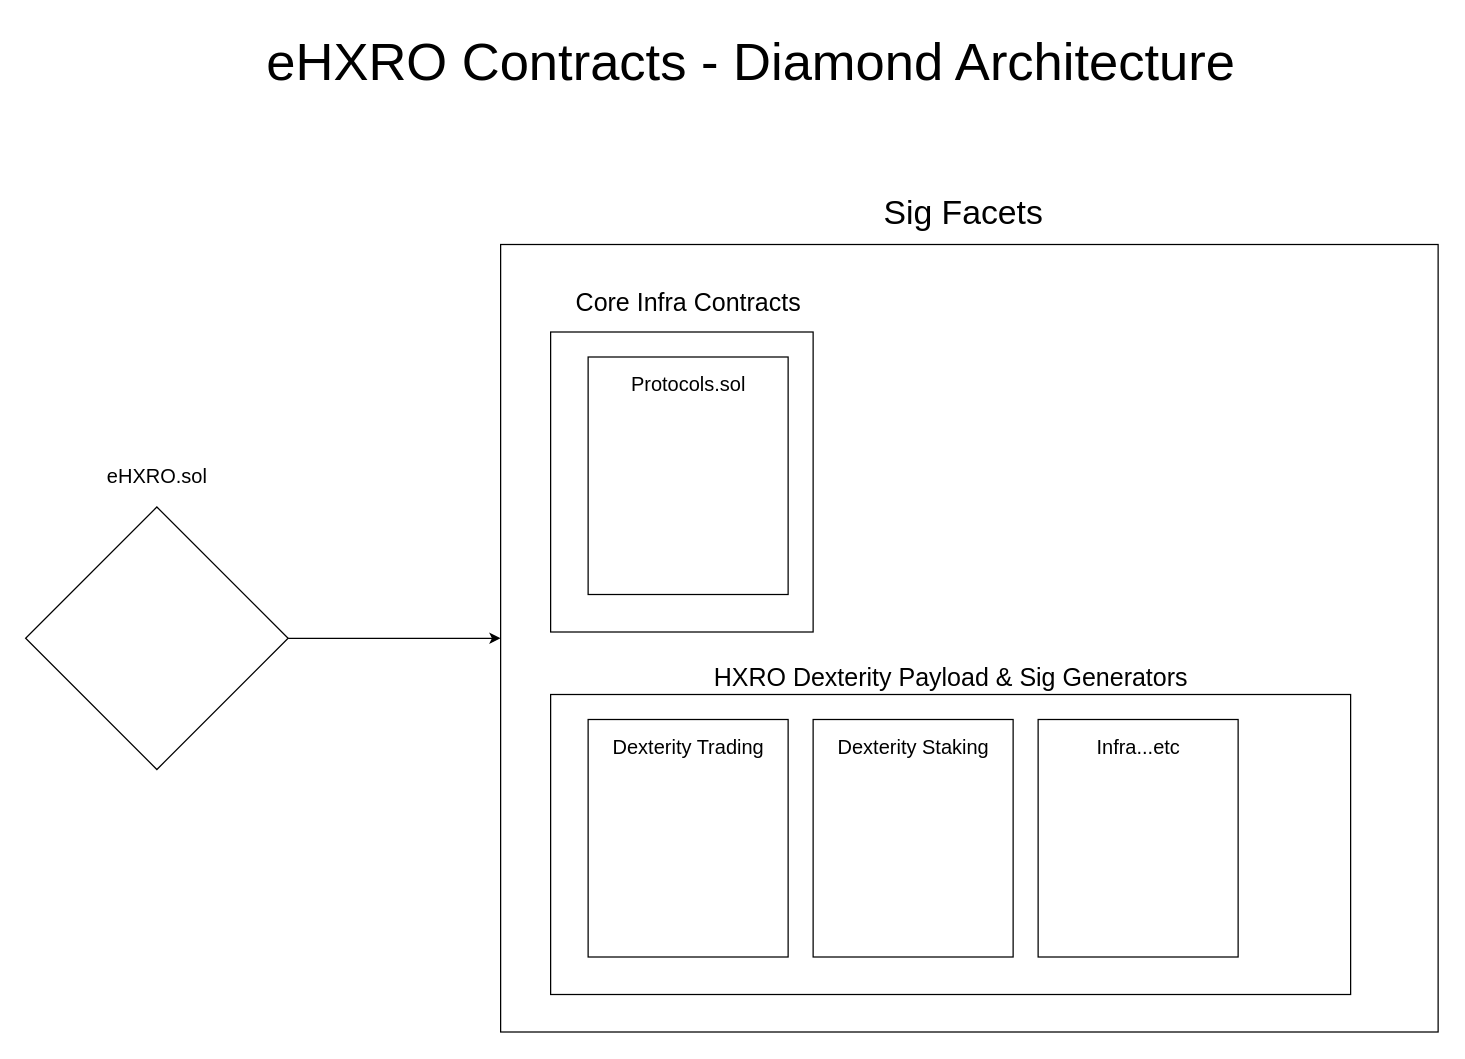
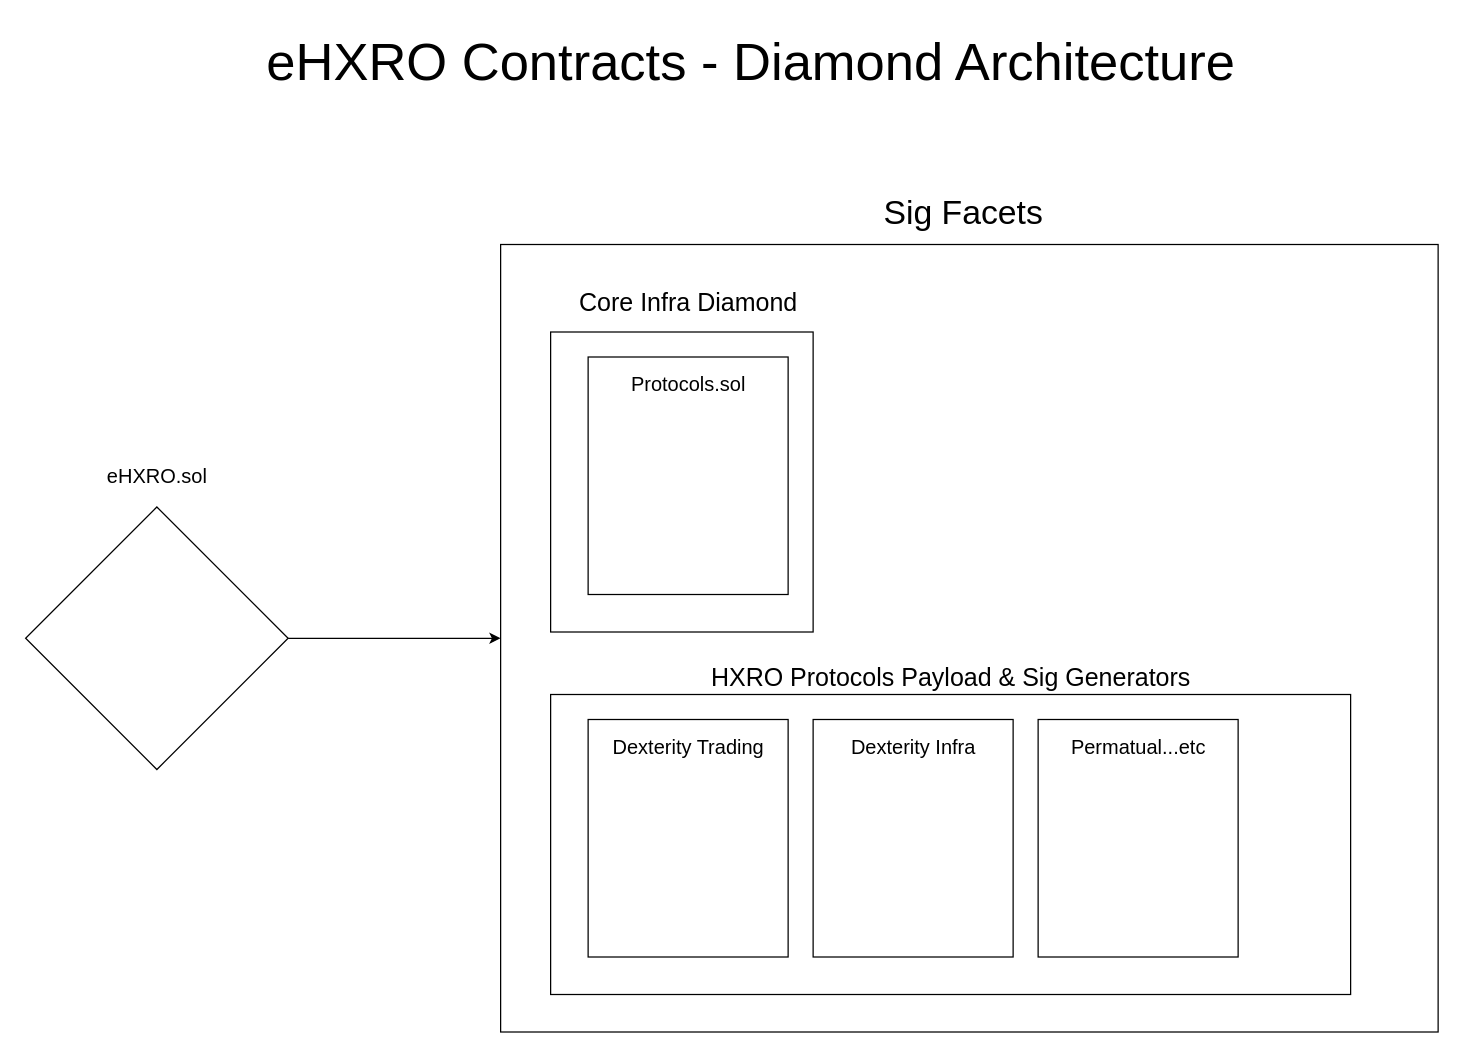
  <mxCell id="0" />
  <mxCell id="1" parent="0" />
  <mxCell id="2" value="" style="whiteSpace=wrap;html=1;fontSize=27;" parent="1" vertex="1"><mxGeometry x="400" y="195" width="750" height="630" as="geometry" /></mxCell>
  <mxCell id="3" value="" style="whiteSpace=wrap;html=1;" parent="1" vertex="1"><mxGeometry x="440" y="265" width="210" height="240" as="geometry" /></mxCell>
  <mxCell id="4" value="" style="whiteSpace=wrap;html=1;" parent="1" vertex="1"><mxGeometry x="440" y="555" width="640" height="240" as="geometry" /></mxCell>
  <mxCell id="5" style="edgeStyle=none;html=1;entryX=0;entryY=0.5;entryDx=0;entryDy=0;fontSize=27;" parent="1" source="16" target="2" edge="1"><mxGeometry relative="1" as="geometry" /></mxCell>
  <mxCell id="6" value="&lt;font style=&quot;font-size: 42px;&quot;&gt;eHXRO Contracts - Diamond Architecture&lt;/font&gt;" style="text;html=1;align=center;verticalAlign=middle;resizable=0;points=[];autosize=1;strokeColor=none;fillColor=none;fontSize=16;" parent="1" vertex="1"><mxGeometry x="200" y="20" width="800" height="60" as="geometry" /></mxCell>
  <mxCell id="7" value="Sig Facets" style="text;html=1;align=center;verticalAlign=middle;resizable=0;points=[];autosize=1;strokeColor=none;fillColor=none;fontSize=27;" parent="1" vertex="1"><mxGeometry x="660" y="145" width="220" height="50" as="geometry" /></mxCell>
- <mxCell id="8" value="&lt;font style=&quot;font-size: 20px;&quot;&gt;HXRO Dexterity Payload &amp;amp; Sig Generators&lt;/font&gt;" style="text;html=1;align=center;verticalAlign=middle;resizable=0;points=[];autosize=1;strokeColor=none;fillColor=none;fontSize=27;" parent="1" vertex="1"><mxGeometry x="555" y="515" width="410" height="50" as="geometry" /></mxCell>
+ <mxCell id="8" value="&lt;font style=&quot;font-size: 20px;&quot;&gt;HXRO Protocols Payload &amp;amp; Sig Generators&lt;/font&gt;" style="text;html=1;align=center;verticalAlign=middle;resizable=0;points=[];autosize=1;strokeColor=none;fillColor=none;fontSize=27;" parent="1" vertex="1"><mxGeometry x="555" y="515" width="410" height="50" as="geometry" /></mxCell>
  <mxCell id="9" value="" style="whiteSpace=wrap;html=1;fontSize=20;" parent="1" vertex="1"><mxGeometry x="470" y="575" width="160" height="190" as="geometry" /></mxCell>
  <mxCell id="10" value="&lt;font style=&quot;font-size: 16px;&quot;&gt;Dexterity Trading&lt;/font&gt;" style="text;html=1;align=center;verticalAlign=middle;resizable=0;points=[];autosize=1;strokeColor=none;fillColor=none;fontSize=20;" parent="1" vertex="1"><mxGeometry x="480" y="575" width="140" height="40" as="geometry" /></mxCell>
  <mxCell id="11" value="" style="whiteSpace=wrap;html=1;fontSize=20;" parent="1" vertex="1"><mxGeometry x="650" y="575" width="160" height="190" as="geometry" /></mxCell>
- <mxCell id="12" value="&lt;font style=&quot;font-size: 16px;&quot;&gt;Dexterity Staking&lt;/font&gt;" style="text;html=1;align=center;verticalAlign=middle;resizable=0;points=[];autosize=1;strokeColor=none;fillColor=none;fontSize=20;" parent="1" vertex="1"><mxGeometry x="660" y="575" width="140" height="40" as="geometry" /></mxCell>
+ <mxCell id="12" value="&lt;font style=&quot;font-size: 16px;&quot;&gt;Dexterity Infra&lt;/font&gt;" style="text;html=1;align=center;verticalAlign=middle;resizable=0;points=[];autosize=1;strokeColor=none;fillColor=none;fontSize=20;" parent="1" vertex="1"><mxGeometry x="660" y="575" width="140" height="40" as="geometry" /></mxCell>
  <mxCell id="13" value="" style="whiteSpace=wrap;html=1;fontSize=20;" parent="1" vertex="1"><mxGeometry x="830" y="575" width="160" height="190" as="geometry" /></mxCell>
  <mxCell id="14" value="" style="group" parent="1" vertex="1" connectable="0"><mxGeometry x="20" y="365" width="210" height="250" as="geometry" /></mxCell>
  <mxCell id="15" value="&lt;font style=&quot;font-size: 16px;&quot;&gt;eHXRO.sol&lt;/font&gt;" style="text;html=1;align=center;verticalAlign=middle;resizable=0;points=[];autosize=1;strokeColor=none;fillColor=none;" parent="14" vertex="1"><mxGeometry x="55" width="100" height="30" as="geometry" /></mxCell>
  <mxCell id="16" value="" style="rhombus;whiteSpace=wrap;html=1;fontSize=16;" parent="14" vertex="1"><mxGeometry y="40" width="210" height="210" as="geometry" /></mxCell>
- <mxCell id="17" value="&lt;font style=&quot;font-size: 20px;&quot;&gt;Core Infra Contracts&lt;/font&gt;" style="text;html=1;align=center;verticalAlign=middle;resizable=0;points=[];autosize=1;strokeColor=none;fillColor=none;fontSize=27;" parent="1" vertex="1"><mxGeometry x="450" y="215" width="200" height="50" as="geometry" /></mxCell>
- <mxCell id="18" value="&lt;font style=&quot;font-size: 16px;&quot;&gt;Infra...etc&lt;/font&gt;" style="text;html=1;align=center;verticalAlign=middle;resizable=0;points=[];autosize=1;strokeColor=none;fillColor=none;fontSize=20;" parent="1" vertex="1"><mxGeometry x="845" y="575" width="130" height="40" as="geometry" /></mxCell>
+ <mxCell id="17" value="&lt;font style=&quot;font-size: 20px;&quot;&gt;Core Infra Diamond&lt;/font&gt;" style="text;html=1;align=center;verticalAlign=middle;resizable=0;points=[];autosize=1;strokeColor=none;fillColor=none;fontSize=27;" parent="1" vertex="1"><mxGeometry x="450" y="215" width="200" height="50" as="geometry" /></mxCell>
+ <mxCell id="18" value="&lt;font style=&quot;font-size: 16px;&quot;&gt;Permatual...etc&lt;/font&gt;" style="text;html=1;align=center;verticalAlign=middle;resizable=0;points=[];autosize=1;strokeColor=none;fillColor=none;fontSize=20;" parent="1" vertex="1"><mxGeometry x="845" y="575" width="130" height="40" as="geometry" /></mxCell>
  <mxCell id="19" value="" style="whiteSpace=wrap;html=1;fontSize=20;" parent="1" vertex="1"><mxGeometry x="470" y="285" width="160" height="190" as="geometry" /></mxCell>
  <mxCell id="20" value="&lt;span style=&quot;font-size: 16px;&quot;&gt;Protocols.sol&lt;/span&gt;" style="text;html=1;align=center;verticalAlign=middle;resizable=0;points=[];autosize=1;strokeColor=none;fillColor=none;fontSize=20;" parent="1" vertex="1"><mxGeometry x="480" y="285" width="140" height="40" as="geometry" /></mxCell>
